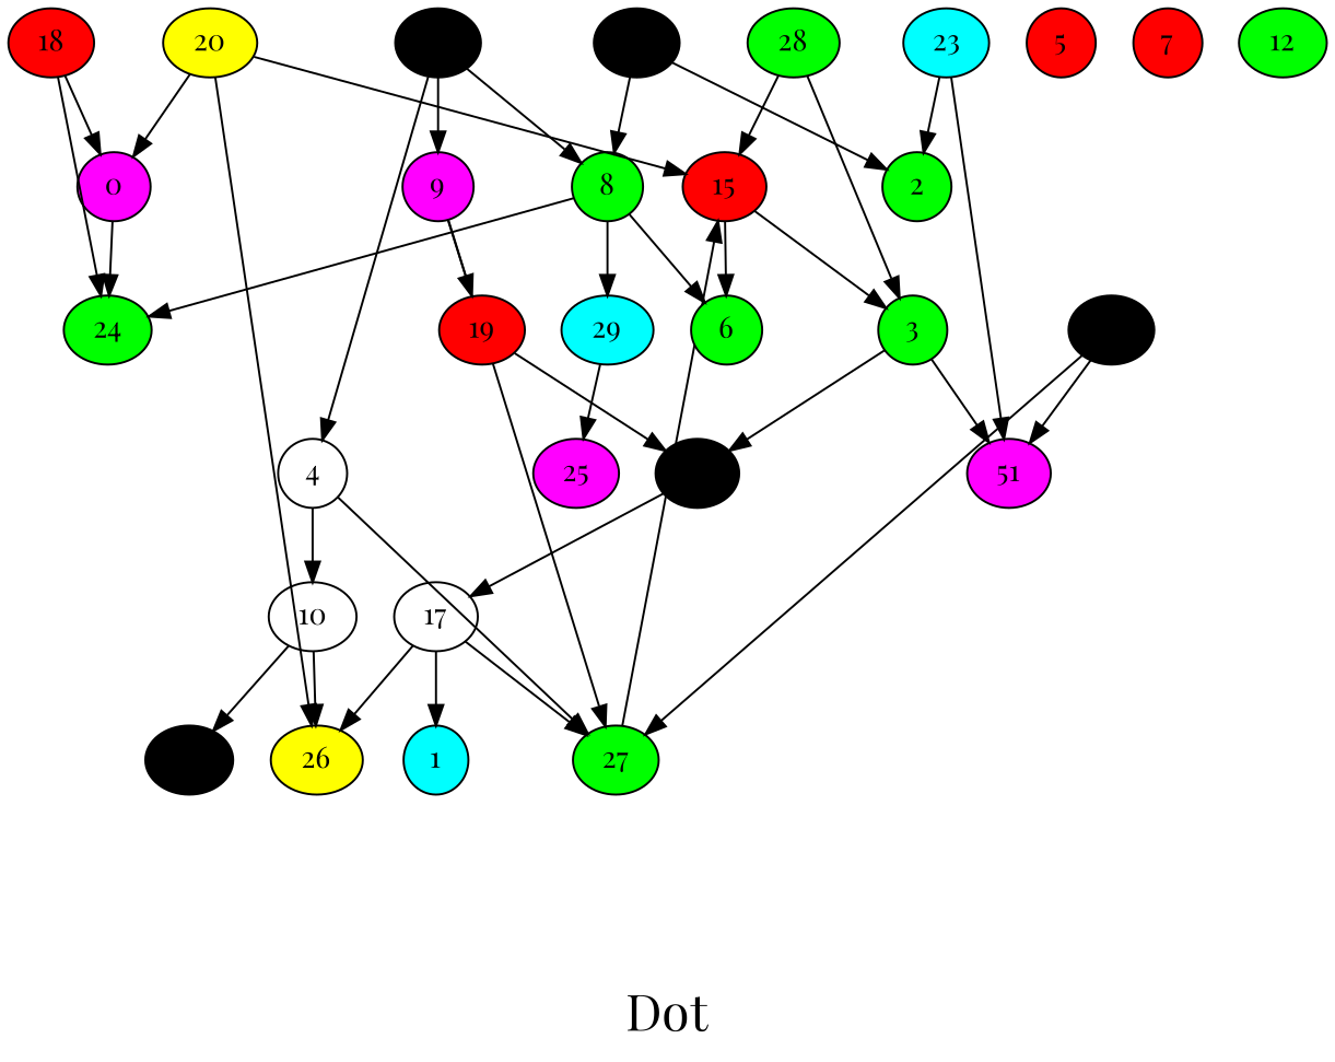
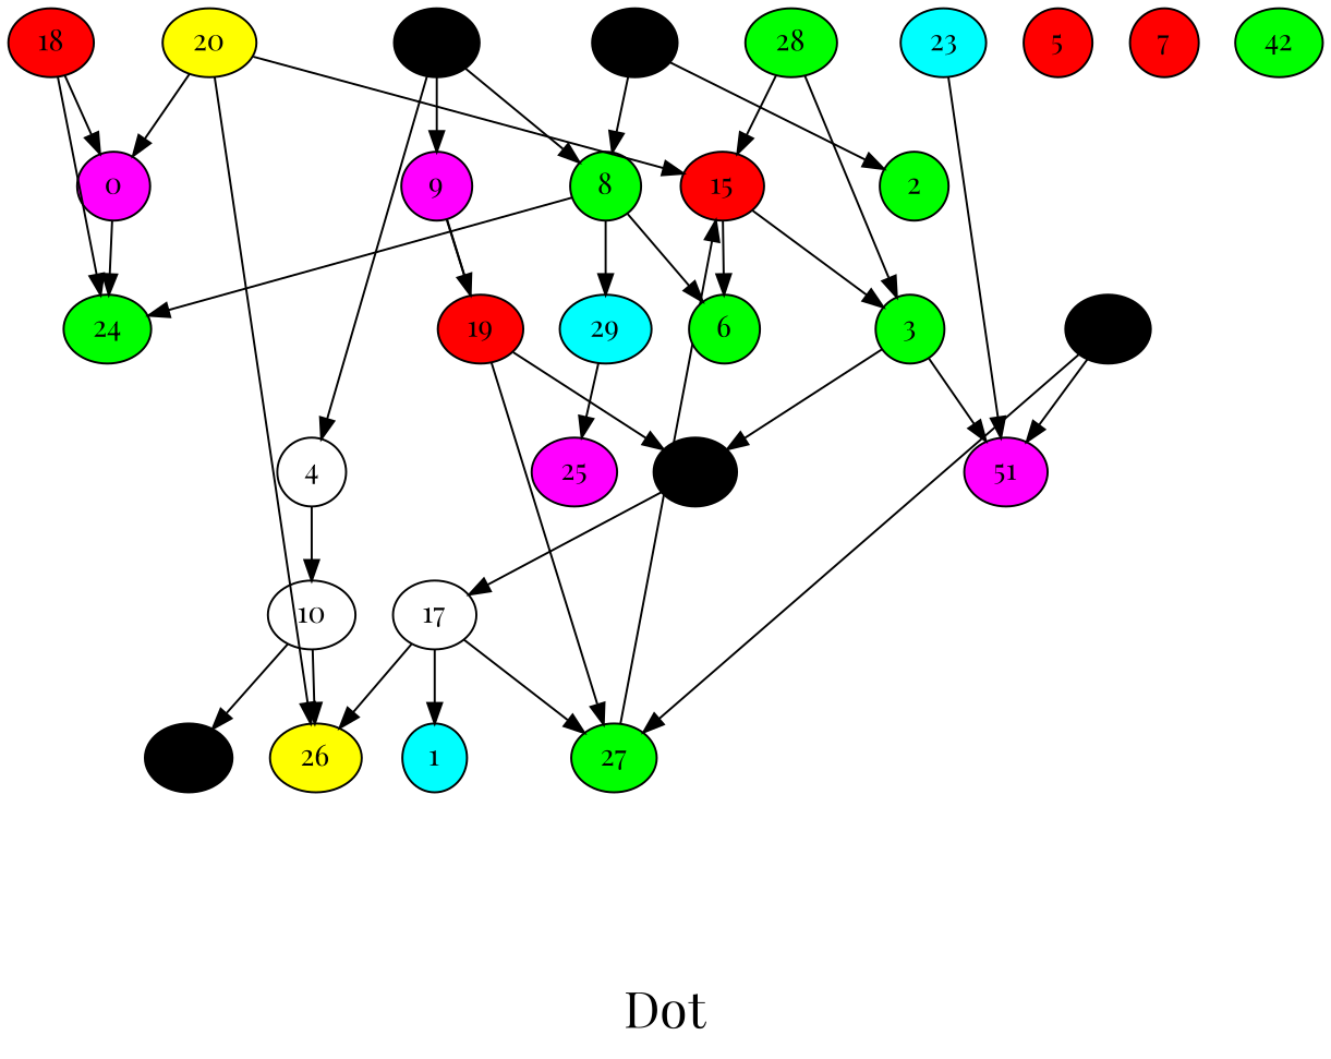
  digraph {
    fontname="Playfair Display"
    fontsize=24
    label="\nDot\n"
    splines=false
    node [fillcolor=green fontname="Playfair Display" shape=ellipse style=filled]
    edge [fontname="Playfair Display"]
    0 [fillcolor=magenta height=0.3 width=0.3]
    24 [height=0.3 width=0.3]
    1 [fillcolor=cyan height=0.3 width=0.3]
    2 [height=0.3 width=0.3]
    3 [height=0.3 width=0.3]
    n6 [fillcolor=magenta height=0.3 label=51 width=0.3]
    13 [fillcolor=black height=0.3 width=0.3]
    17 [fillcolor=white height=0.3 width=0.3]
    4 [fillcolor=white height=0.3 width=0.3]
    10 [fillcolor=white height=0.3 width=0.3]
    27 [height=0.3 width=0.3]
    22 [fillcolor=black height=0.3 width=0.3]
    26 [fillcolor=yellow height=0.3 width=0.3]
    15 [fillcolor=red height=0.3 width=0.3]
    5 [fillcolor=red height=0.3 width=0.3]
    6 [height=0.3 width=0.3]
    7 [fillcolor=red height=0.3 width=0.3]
    8 [height=0.3 width=0.3]
    29 [fillcolor=cyan height=0.3 width=0.3]
    25 [fillcolor=magenta height=0.3 width=0.3]
    9 [fillcolor=magenta height=0.3 width=0.3]
    19 [fillcolor=red height=0.3 width=0.3]
-   12 [height=0.3 width=0.3]
+   12 [height=0.3 width=0.3 label=42]
    14 [fillcolor=black height=0.3 width=0.3]
    16 [fillcolor=black height=0.3 width=0.3]
    18 [fillcolor=red height=0.3 width=0.3]
    20 [fillcolor=yellow height=0.3 width=0.3]
    21 [fillcolor=black height=0.3 width=0.3]
    23 [fillcolor=cyan height=0.3 width=0.3]
    28 [height=0.3 width=0.3]
    0 -> 24
    3 -> n6
    3 -> 13
    13 -> 17
    17 -> 1
    17 -> 27
    17 -> 26
    4 -> 10
-   4 -> 27
    10 -> 22
    10 -> 26
    27 -> 15
    15 -> 3
    15 -> 6
    8 -> 24
    8 -> 6
    8 -> 29
    29 -> 25
    9 -> 27
    9 -> 19
    19 -> 13
    14 -> n6
    14 -> 27
    16 -> 2
    16 -> 8
    18 -> 0
    18 -> 24
    20 -> 0
    20 -> 26
    20 -> 15
    21 -> 4
    21 -> 8
    21 -> 9
-   23 -> 2
    23 -> n6
    28 -> 3
    28 -> 15
  }
